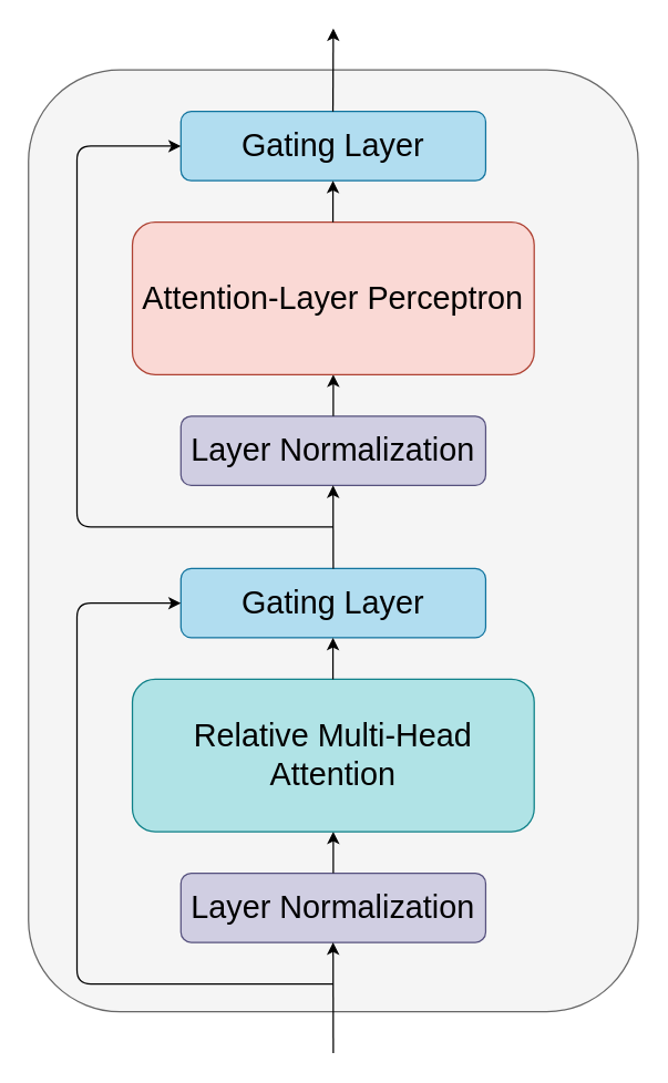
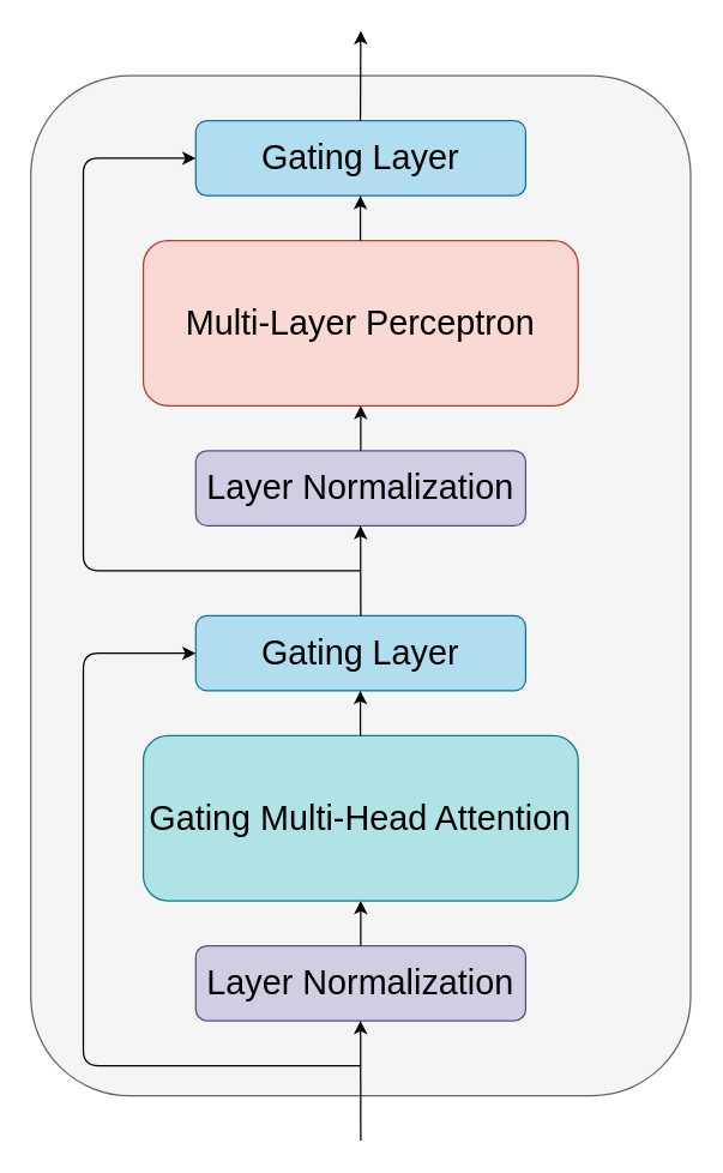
  <mxCell id="0" />
  <mxCell id="1" parent="0" />
  <mxCell id="2" value="" style="rounded=1;whiteSpace=wrap;html=1;fillColor=#f5f5f5;strokeColor=#666666;fontColor=#333333;" vertex="1" parent="1"><mxGeometry x="20" y="50" width="440" height="680" as="geometry" /></mxCell>
  <mxCell id="3" value="Layer Normalization" style="rounded=1;whiteSpace=wrap;html=1;fillColor=#d0cee2;strokeColor=#56517e;fontSize=23;" vertex="1" parent="1"><mxGeometry x="130" y="630" width="220" height="50" as="geometry" /></mxCell>
  <mxCell id="4" value="" style="endArrow=classic;html=1;fontSize=23;exitX=0.5;exitY=0;exitDx=0;exitDy=0;" edge="1" parent="1" source="3"><mxGeometry width="50" height="50" relative="1" as="geometry"><mxPoint x="205" y="670" as="sourcePoint" /><mxPoint x="240" y="600" as="targetPoint" /></mxGeometry></mxCell>
- <mxCell id="5" value="Relative Multi-Head Attention" style="rounded=1;whiteSpace=wrap;html=1;fillColor=#b0e3e6;strokeColor=#0e8088;fontSize=23;" vertex="1" parent="1"><mxGeometry x="95" y="490" width="290" height="110" as="geometry" /></mxCell>
+ <mxCell id="5" value="Gating Multi-Head Attention" style="rounded=1;whiteSpace=wrap;html=1;fillColor=#b0e3e6;strokeColor=#0e8088;fontSize=23;" vertex="1" parent="1"><mxGeometry x="95" y="490" width="290" height="110" as="geometry" /></mxCell>
  <mxCell id="6" value="Gating Layer" style="rounded=1;whiteSpace=wrap;html=1;fillColor=#b1ddf0;strokeColor=#10739e;fontSize=23;" vertex="1" parent="1"><mxGeometry x="130" y="410" width="220" height="50" as="geometry" /></mxCell>
  <mxCell id="7" value="" style="endArrow=classic;html=1;fontSize=23;exitX=0.5;exitY=0;exitDx=0;exitDy=0;" edge="1" parent="1"><mxGeometry width="50" height="50" relative="1" as="geometry"><mxPoint x="239.76" y="490" as="sourcePoint" /><mxPoint x="239.76" y="460" as="targetPoint" /></mxGeometry></mxCell>
  <mxCell id="8" value="" style="endArrow=classic;html=1;fontSize=23;" edge="1" parent="1"><mxGeometry width="50" height="50" relative="1" as="geometry"><mxPoint x="240" y="760" as="sourcePoint" /><mxPoint x="239.86" y="680" as="targetPoint" /></mxGeometry></mxCell>
  <mxCell id="9" value="" style="endArrow=classic;html=1;fontSize=23;entryX=0;entryY=0.5;entryDx=0;entryDy=0;" edge="1" parent="1" target="6"><mxGeometry width="50" height="50" relative="1" as="geometry"><mxPoint x="240" y="710" as="sourcePoint" /><mxPoint x="125" y="680" as="targetPoint" /><Array as="points"><mxPoint x="55" y="710" /><mxPoint x="55" y="530" /><mxPoint x="55" y="435" /></Array></mxGeometry></mxCell>
  <mxCell id="10" value="Layer Normalization" style="rounded=1;whiteSpace=wrap;html=1;fillColor=#d0cee2;strokeColor=#56517e;fontSize=23;" vertex="1" parent="1"><mxGeometry x="130" y="300" width="220" height="50" as="geometry" /></mxCell>
  <mxCell id="11" value="" style="endArrow=classic;html=1;fontSize=23;exitX=0.5;exitY=0;exitDx=0;exitDy=0;" edge="1" parent="1" source="10"><mxGeometry width="50" height="50" relative="1" as="geometry"><mxPoint x="205" y="340" as="sourcePoint" /><mxPoint x="240" y="270" as="targetPoint" /></mxGeometry></mxCell>
- <mxCell id="12" value="Attention-Layer Perceptron" style="rounded=1;whiteSpace=wrap;html=1;fillColor=#fad9d5;strokeColor=#ae4132;fontSize=23;" vertex="1" parent="1"><mxGeometry x="95" y="160" width="290" height="110" as="geometry" /></mxCell>
+ <mxCell id="12" value="Multi-Layer Perceptron" style="rounded=1;whiteSpace=wrap;html=1;fillColor=#fad9d5;strokeColor=#ae4132;fontSize=23;" vertex="1" parent="1"><mxGeometry x="95" y="160" width="290" height="110" as="geometry" /></mxCell>
  <mxCell id="13" value="Gating Layer" style="rounded=1;whiteSpace=wrap;html=1;fillColor=#b1ddf0;strokeColor=#10739e;fontSize=23;" vertex="1" parent="1"><mxGeometry x="130" y="80" width="220" height="50" as="geometry" /></mxCell>
  <mxCell id="14" value="" style="endArrow=classic;html=1;fontSize=23;exitX=0.5;exitY=0;exitDx=0;exitDy=0;" edge="1" parent="1"><mxGeometry width="50" height="50" relative="1" as="geometry"><mxPoint x="239.76" y="160" as="sourcePoint" /><mxPoint x="239.76" y="130" as="targetPoint" /></mxGeometry></mxCell>
  <mxCell id="15" value="" style="endArrow=classic;html=1;fontSize=23;" edge="1" parent="1"><mxGeometry width="50" height="50" relative="1" as="geometry"><mxPoint x="240" y="410" as="sourcePoint" /><mxPoint x="239.86" y="350" as="targetPoint" /></mxGeometry></mxCell>
  <mxCell id="16" value="" style="endArrow=classic;html=1;fontSize=23;entryX=0;entryY=0.5;entryDx=0;entryDy=0;" edge="1" parent="1" target="13"><mxGeometry width="50" height="50" relative="1" as="geometry"><mxPoint x="240" y="380" as="sourcePoint" /><mxPoint x="125" y="350" as="targetPoint" /><Array as="points"><mxPoint x="55" y="380" /><mxPoint x="55" y="200" /><mxPoint x="55" y="105" /></Array></mxGeometry></mxCell>
  <mxCell id="17" value="" style="endArrow=classic;html=1;fontSize=23;exitX=0.5;exitY=0;exitDx=0;exitDy=0;" edge="1" parent="1"><mxGeometry width="50" height="50" relative="1" as="geometry"><mxPoint x="239.76" y="80" as="sourcePoint" /><mxPoint x="240" as="targetPoint" y="20" /></mxGeometry></mxCell>
